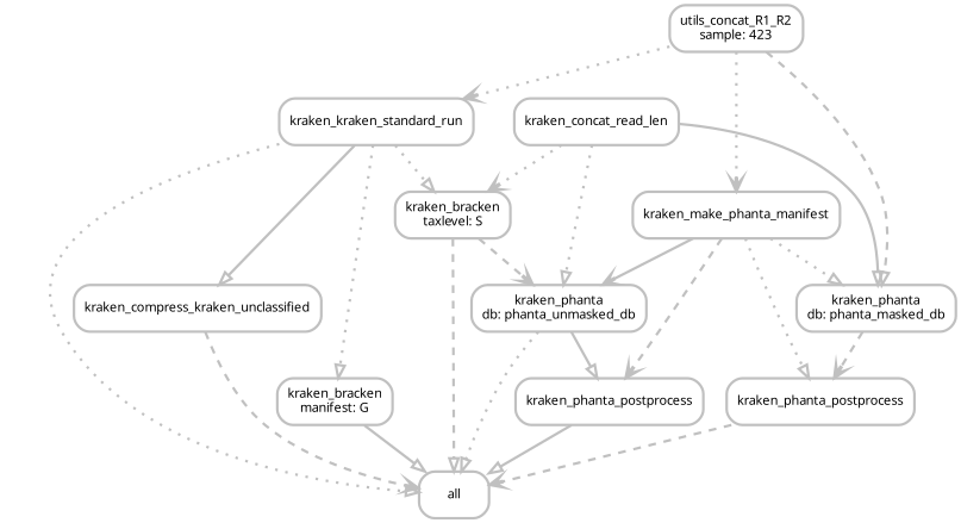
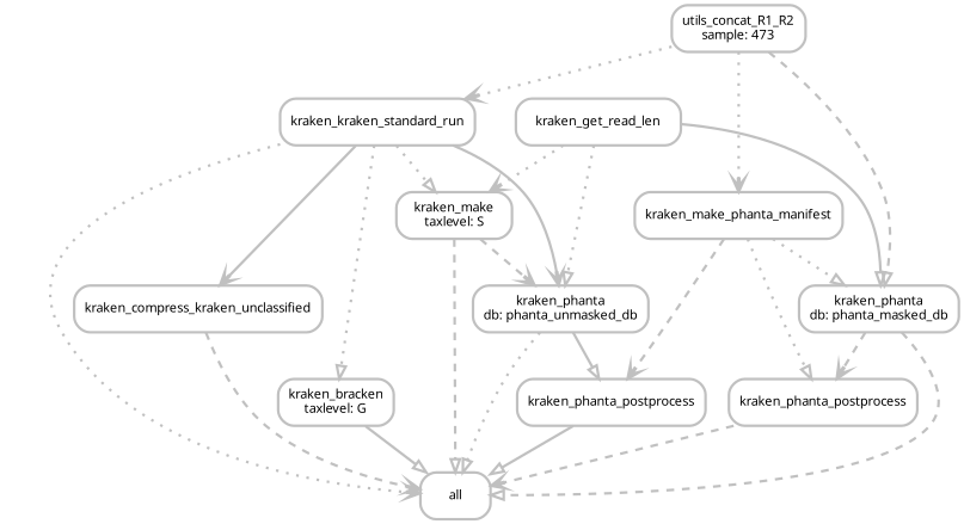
  digraph {
    bgcolor=white
    node [color=grey fontname=sans fontsize=10 penwidth=2 shape=box style=rounded]
    edge [arrowhead=onormal color=grey penwidth=2 style=dotted]
    n1 [label=all]
    n2 [label=kraken_kraken_standard_run]
    n3 [label=kraken_compress_kraken_unclassified]
-   n4 [label="kraken_bracken\nmanifest: G"]
-   n5 [label="kraken_bracken\ntaxlevel: S"]
+   n4 [label="kraken_bracken\ntaxlevel: G"]
+   n5 [label="kraken_make\ntaxlevel: S"]
    n6 [label="kraken_phanta\ndb: phanta_unmasked_db"]
-   n7 [label="utils_concat_R1_R2\nsample: 423"]
+   n7 [label="utils_concat_R1_R2\nsample: 473"]
    n8 [label=kraken_make_phanta_manifest]
    n9 [label="kraken_phanta\ndb: phanta_masked_db"]
    n10 [label=kraken_phanta_postprocess]
    n11 [label=kraken_phanta_postprocess]
-   n12 [label=kraken_concat_read_len]
-   n2 -> n1
-   n2 -> n3 [style=solid]
+   n12 [label=kraken_get_read_len]
+   n2 -> n1 [arrowhead=vee]
+   n2 -> n3 [arrowhead=vee style=solid]
    n2 -> n4
    n2 -> n5
    n3 -> n1 [arrowhead=vee style=dashed]
    n4 -> n1 [style=solid]
    n5 -> n1 [style=dashed]
    n5 -> n6 [arrowhead=vee style=dashed]
    n6 -> n1
    n6 -> n10 [style=solid]
    n7 -> n2 [arrowhead=vee]
    n7 -> n8 [arrowhead=vee]
    n7 -> n9 [style=dashed]
-   n8 -> n6 [arrowhead=vee style=solid]
+   n2 -> n6 [arrowhead=vee style=solid]
    n8 -> n9
    n8 -> n10 [arrowhead=vee style=dashed]
    n8 -> n11
+   n9 -> n1 [style=dashed]
    n9 -> n11 [arrowhead=vee style=dashed]
    n10 -> n1 [style=solid]
    n11 -> n1 [arrowhead=vee style=dashed]
    n12 -> n5 [arrowhead=vee]
    n12 -> n6
    n12 -> n9 [style=solid]
  }
